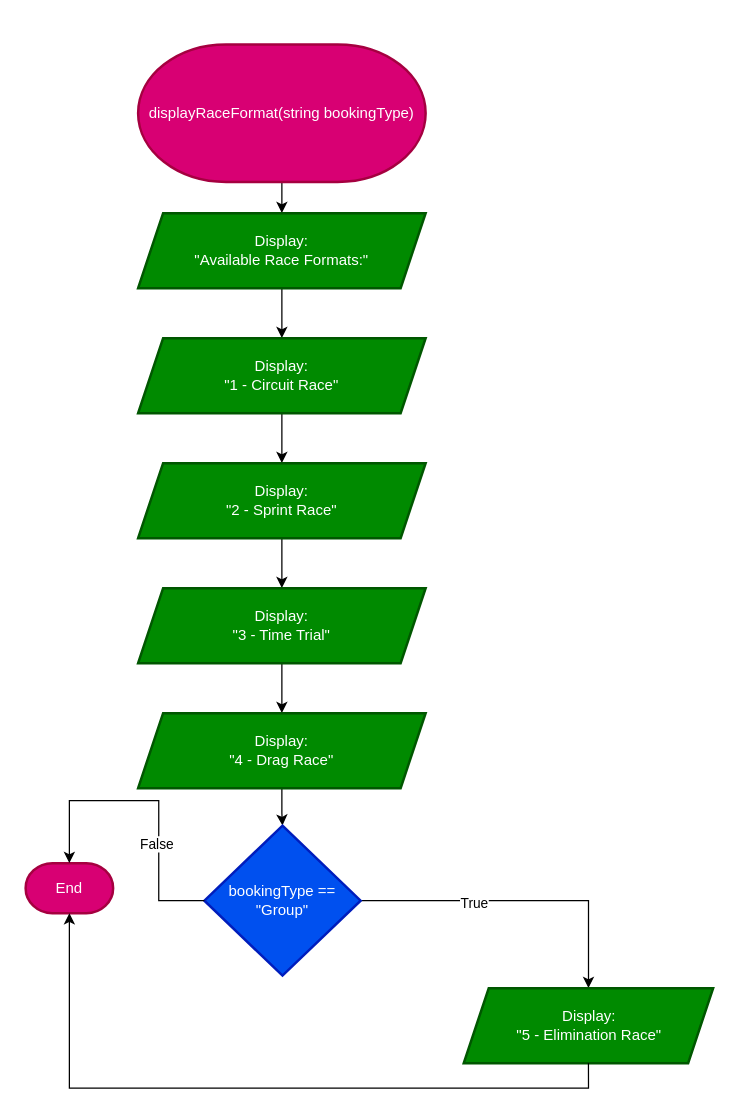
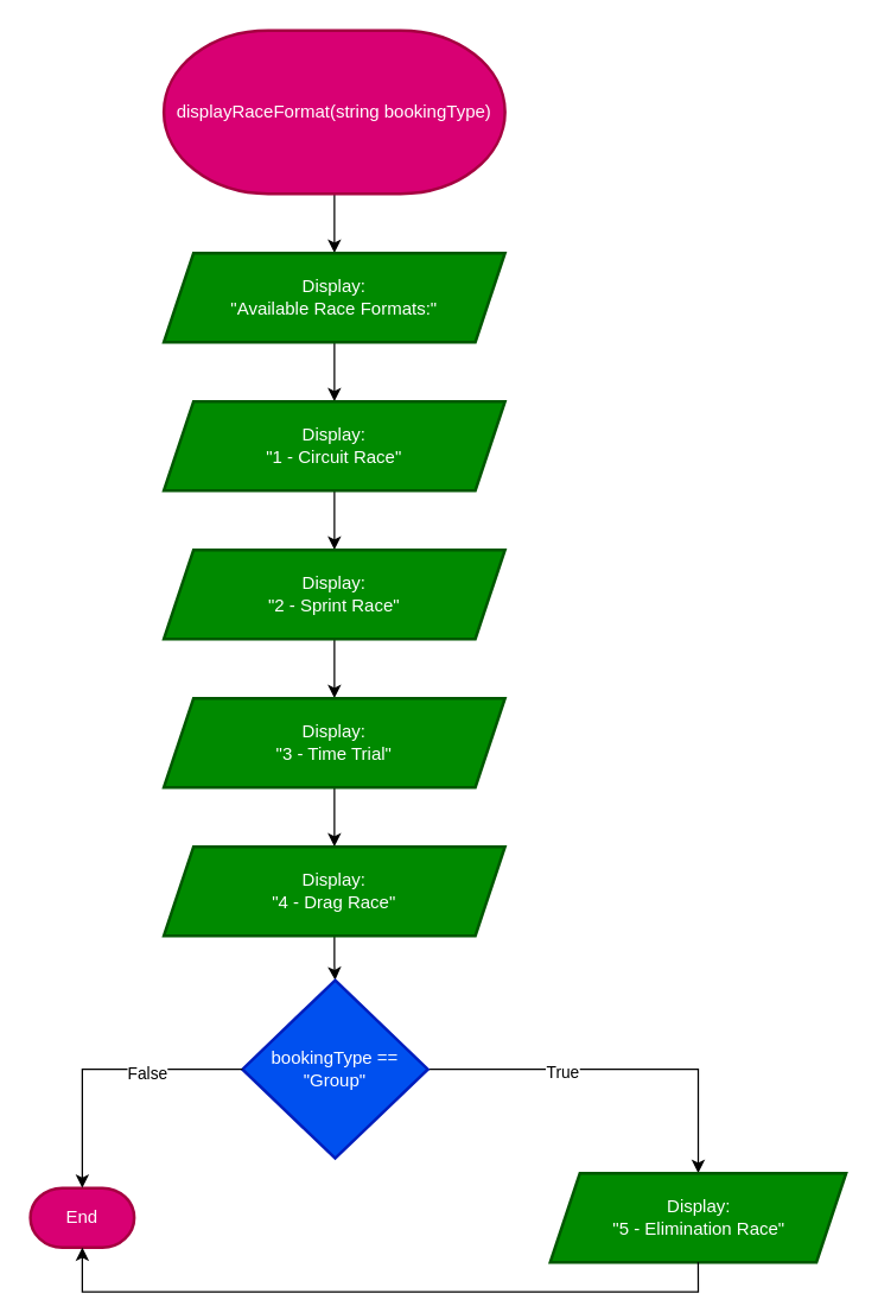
  <mxCell id="0" />
  <mxCell id="1" parent="0" />
  <mxCell id="2" value="" style="edgeStyle=orthogonalEdgeStyle;rounded=0;orthogonalLoop=1;jettySize=auto;html=1;" edge="1" parent="1" source="3" target="5"><mxGeometry relative="1" as="geometry" /></mxCell>
- <mxCell id="3" value="displayRaceFormat(string bookingType)" style="strokeWidth=2;html=1;shape=mxgraph.flowchart.terminator;whiteSpace=wrap;fillColor=#d80073;fontColor=#ffffff;strokeColor=#A50040;" vertex="1" parent="1"><mxGeometry x="110" y="35" width="230" height="110" as="geometry" /></mxCell>
+ <mxCell id="3" value="displayRaceFormat(string bookingType)" style="strokeWidth=2;html=1;shape=mxgraph.flowchart.terminator;whiteSpace=wrap;fillColor=#d80073;fontColor=#ffffff;strokeColor=#A50040;" vertex="1" parent="1"><mxGeometry x="110" y="20" width="230" height="110" as="geometry" /></mxCell>
  <mxCell id="4" value="" style="edgeStyle=orthogonalEdgeStyle;rounded=0;orthogonalLoop=1;jettySize=auto;html=1;" edge="1" parent="1" source="5" target="7"><mxGeometry relative="1" as="geometry" /></mxCell>
  <mxCell id="5" value="Display:&lt;div&gt;&quot;Available Race Formats:&quot;&lt;/div&gt;" style="shape=parallelogram;perimeter=parallelogramPerimeter;whiteSpace=wrap;html=1;fixedSize=1;fillColor=#008a00;strokeColor=#005700;fontColor=#ffffff;strokeWidth=2;" vertex="1" parent="1"><mxGeometry x="110" y="170" width="230" height="60" as="geometry" /></mxCell>
  <mxCell id="6" value="" style="edgeStyle=orthogonalEdgeStyle;rounded=0;orthogonalLoop=1;jettySize=auto;html=1;" edge="1" parent="1" source="7" target="9"><mxGeometry relative="1" as="geometry" /></mxCell>
  <mxCell id="7" value="Display:&lt;div&gt;&quot;1 - Circuit Race&quot;&lt;/div&gt;" style="shape=parallelogram;perimeter=parallelogramPerimeter;whiteSpace=wrap;html=1;fixedSize=1;fillColor=#008a00;strokeColor=#005700;fontColor=#ffffff;strokeWidth=2;" vertex="1" parent="1"><mxGeometry x="110" y="270" width="230" height="60" as="geometry" /></mxCell>
  <mxCell id="8" value="" style="edgeStyle=orthogonalEdgeStyle;rounded=0;orthogonalLoop=1;jettySize=auto;html=1;" edge="1" parent="1" source="9" target="11"><mxGeometry relative="1" as="geometry" /></mxCell>
  <mxCell id="9" value="Display:&lt;div&gt;&quot;2 - Sprint Race&quot;&lt;/div&gt;" style="shape=parallelogram;perimeter=parallelogramPerimeter;whiteSpace=wrap;html=1;fixedSize=1;fillColor=#008a00;strokeColor=#005700;fontColor=#ffffff;strokeWidth=2;" vertex="1" parent="1"><mxGeometry x="110" y="370" width="230" height="60" as="geometry" /></mxCell>
  <mxCell id="10" value="" style="edgeStyle=orthogonalEdgeStyle;rounded=0;orthogonalLoop=1;jettySize=auto;html=1;" edge="1" parent="1" source="11" target="13"><mxGeometry relative="1" as="geometry" /></mxCell>
  <mxCell id="11" value="Display:&lt;div&gt;&quot;3 - Time Trial&quot;&lt;/div&gt;" style="shape=parallelogram;perimeter=parallelogramPerimeter;whiteSpace=wrap;html=1;fixedSize=1;fillColor=#008a00;strokeColor=#005700;fontColor=#ffffff;strokeWidth=2;" vertex="1" parent="1"><mxGeometry x="110" y="470" width="230" height="60" as="geometry" /></mxCell>
  <mxCell id="12" value="" style="edgeStyle=orthogonalEdgeStyle;rounded=0;orthogonalLoop=1;jettySize=auto;html=1;" edge="1" parent="1" source="13" target="16"><mxGeometry relative="1" as="geometry" /></mxCell>
  <mxCell id="13" value="Display:&lt;div&gt;&quot;4 - Drag Race&quot;&lt;/div&gt;" style="shape=parallelogram;perimeter=parallelogramPerimeter;whiteSpace=wrap;html=1;fixedSize=1;fillColor=#008a00;strokeColor=#005700;fontColor=#ffffff;strokeWidth=2;" vertex="1" parent="1"><mxGeometry x="110" y="570" width="230" height="60" as="geometry" /></mxCell>
  <mxCell id="14" value="" style="edgeStyle=orthogonalEdgeStyle;rounded=0;orthogonalLoop=1;jettySize=auto;html=1;" edge="1" parent="1" source="16" target="17"><mxGeometry relative="1" as="geometry" /></mxCell>
  <mxCell id="15" value="True" style="edgeLabel;html=1;align=center;verticalAlign=middle;resizable=0;points=[];" vertex="1" connectable="0" parent="14"><mxGeometry x="-0.347" y="-1" relative="1" as="geometry"><mxPoint x="8" as="offset" /></mxGeometry></mxCell>
  <mxCell id="16" value="bookingType == &quot;Group&quot;" style="rhombus;whiteSpace=wrap;html=1;fillColor=#0050ef;strokeColor=#001DBC;fontColor=#ffffff;strokeWidth=2;" vertex="1" parent="1"><mxGeometry x="163" y="660" width="125" height="120" as="geometry" /></mxCell>
  <mxCell id="17" value="Display:&lt;div&gt;&quot;5 - Elimination Race&quot;&lt;/div&gt;" style="shape=parallelogram;perimeter=parallelogramPerimeter;whiteSpace=wrap;html=1;fixedSize=1;fillColor=#008a00;strokeColor=#005700;fontColor=#ffffff;strokeWidth=2;" vertex="1" parent="1"><mxGeometry x="370.5" y="790" width="199.5" height="60" as="geometry" /></mxCell>
- <mxCell id="18" value="End" style="strokeWidth=2;html=1;shape=mxgraph.flowchart.terminator;whiteSpace=wrap;fillColor=#d80073;fontColor=#ffffff;strokeColor=#A50040;" vertex="1" parent="1"><mxGeometry x="20" y="690" width="70" height="40" as="geometry" /></mxCell>
+ <mxCell id="18" value="End" style="strokeWidth=2;html=1;shape=mxgraph.flowchart.terminator;whiteSpace=wrap;fillColor=#d80073;fontColor=#ffffff;strokeColor=#A50040;" vertex="1" parent="1"><mxGeometry x="20" y="800" width="70" height="40" as="geometry" /></mxCell>
  <mxCell id="19" style="edgeStyle=orthogonalEdgeStyle;rounded=0;orthogonalLoop=1;jettySize=auto;html=1;exitX=0;exitY=0.5;exitDx=0;exitDy=0;entryX=0.5;entryY=0;entryDx=0;entryDy=0;entryPerimeter=0;" edge="1" parent="1" source="16" target="18"><mxGeometry relative="1" as="geometry" /></mxCell>
  <mxCell id="20" value="False" style="edgeLabel;html=1;align=center;verticalAlign=middle;resizable=0;points=[];" vertex="1" connectable="0" parent="19"><mxGeometry x="-0.311" y="2" relative="1" as="geometry"><mxPoint as="offset" /></mxGeometry></mxCell>
  <mxCell id="21" style="edgeStyle=orthogonalEdgeStyle;rounded=0;orthogonalLoop=1;jettySize=auto;html=1;exitX=0.5;exitY=1;exitDx=0;exitDy=0;entryX=0.5;entryY=1;entryDx=0;entryDy=0;entryPerimeter=0;" edge="1" parent="1" source="17" target="18"><mxGeometry relative="1" as="geometry" /></mxCell>
